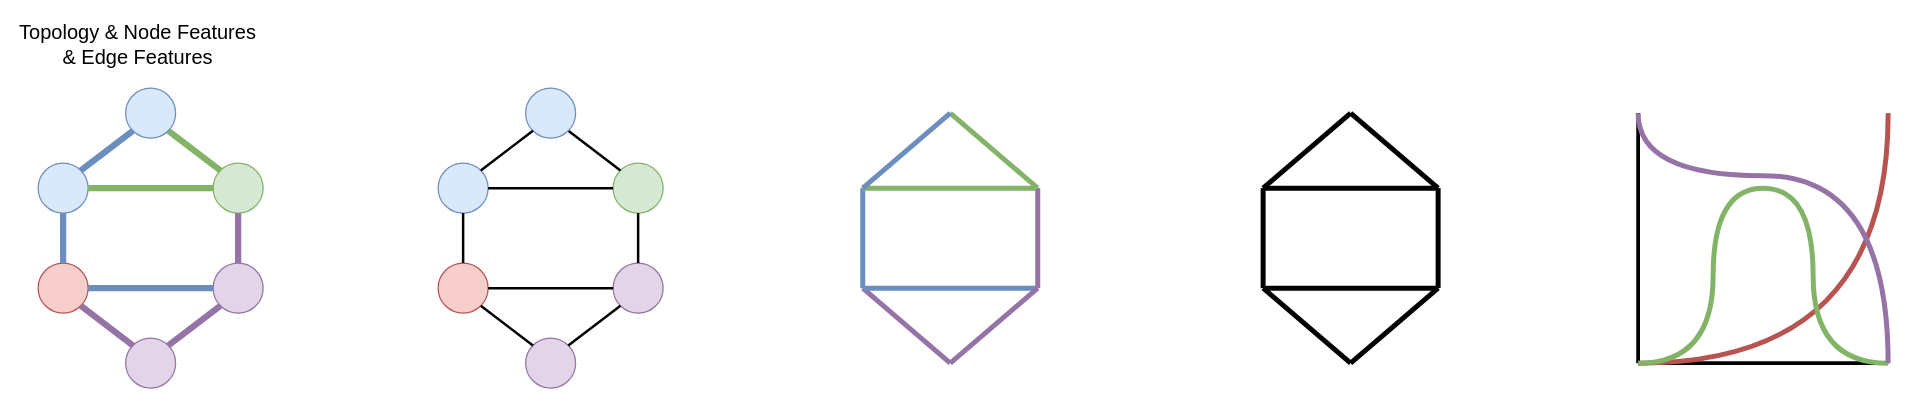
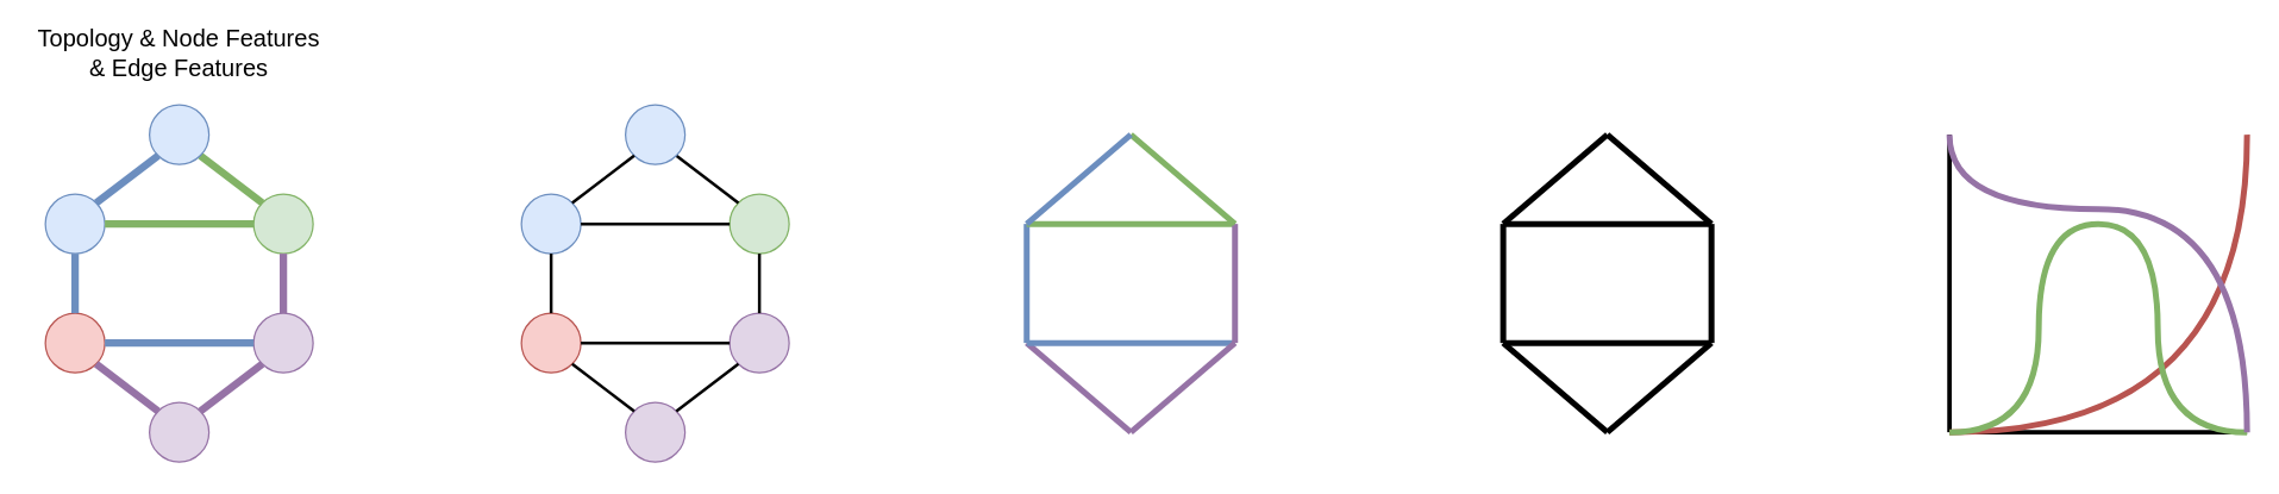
  <mxCell id="0" />
  <mxCell id="1" parent="0" />
- <mxCell id="2" value="Topology &amp;amp; Node Features &amp;amp; Edge Features" style="text;html=1;strokeColor=none;fillColor=none;align=center;verticalAlign=middle;whiteSpace=wrap;rounded=0;fontSize=16;" vertex="1" parent="1"><mxGeometry x="10" y="20" width="200" height="30" as="geometry" /></mxCell>
+ <mxCell id="2" value="Topology &amp;amp; Node Features &amp;amp; Edge Features" style="text;html=1;strokeColor=none;fillColor=none;align=center;verticalAlign=middle;whiteSpace=wrap;rounded=0;fontSize=16;" vertex="1" parent="1"><mxGeometry x="20" y="20" width="200" height="30" as="geometry" /></mxCell>
  <mxCell id="3" value="" style="endArrow=none;html=1;rounded=0;strokeWidth=3;" edge="1" parent="1"><mxGeometry width="50" height="50" relative="1" as="geometry"><mxPoint x="1310" y="290" as="sourcePoint" /><mxPoint x="1310" as="targetPoint" y="90" /></mxGeometry></mxCell>
  <mxCell id="4" value="" style="endArrow=none;html=1;rounded=0;strokeWidth=3;" edge="1" parent="1"><mxGeometry width="50" height="50" relative="1" as="geometry"><mxPoint x="1510" y="290" as="sourcePoint" /><mxPoint x="1310" y="290" as="targetPoint" /></mxGeometry></mxCell>
  <mxCell id="5" value="" style="endArrow=none;html=1;rounded=0;strokeWidth=4;edgeStyle=orthogonalEdgeStyle;curved=1;fillColor=#f8cecc;strokeColor=#b85450;" edge="1" parent="1"><mxGeometry width="50" height="50" relative="1" as="geometry"><mxPoint x="1310" y="290" as="sourcePoint" /><mxPoint x="1510" as="targetPoint" y="90" /></mxGeometry></mxCell>
  <mxCell id="6" value="" style="endArrow=none;html=1;rounded=0;strokeWidth=4;curved=1;edgeStyle=orthogonalEdgeStyle;fillColor=#d5e8d4;strokeColor=#82b366;" edge="1" parent="1"><mxGeometry width="50" height="50" relative="1" as="geometry"><mxPoint x="1310" y="290" as="sourcePoint" /><mxPoint x="1510" y="290" as="targetPoint" /><Array as="points"><mxPoint x="1370" y="290" /><mxPoint x="1370" y="150" /><mxPoint x="1450" y="150" /><mxPoint x="1450" y="290" /></Array></mxGeometry></mxCell>
  <mxCell id="7" value="" style="endArrow=none;html=1;rounded=0;strokeWidth=4;curved=1;edgeStyle=orthogonalEdgeStyle;fillColor=#e1d5e7;strokeColor=#9673a6;" edge="1" parent="1"><mxGeometry width="50" height="50" relative="1" as="geometry"><mxPoint x="1310" as="sourcePoint" y="90" /><mxPoint x="1510" y="290" as="targetPoint" /><Array as="points"><mxPoint x="1310" y="140" /><mxPoint x="1510" y="140" /></Array></mxGeometry></mxCell>
  <mxCell id="8" value="" style="ellipse;whiteSpace=wrap;html=1;aspect=fixed;fillColor=#dae8fc;strokeColor=#6c8ebf;" vertex="1" parent="1"><mxGeometry x="30" y="130" width="40" height="40" as="geometry" /></mxCell>
  <mxCell id="9" value="" style="ellipse;whiteSpace=wrap;html=1;aspect=fixed;fillColor=#f8cecc;strokeColor=#b85450;" vertex="1" parent="1"><mxGeometry x="30" y="210" width="40" height="40" as="geometry" /></mxCell>
  <mxCell id="10" style="edgeStyle=none;rounded=0;orthogonalLoop=1;jettySize=auto;html=1;exitX=0.5;exitY=1;exitDx=0;exitDy=0;entryX=0.5;entryY=0;entryDx=0;entryDy=0;endArrow=none;endFill=0;fillColor=#dae8fc;strokeColor=#6c8ebf;strokeWidth=5;" edge="1" parent="1" source="8" target="9"><mxGeometry relative="1" as="geometry" /></mxCell>
  <mxCell id="11" value="" style="ellipse;whiteSpace=wrap;html=1;aspect=fixed;fillColor=#d5e8d4;strokeColor=#82b366;" vertex="1" parent="1"><mxGeometry x="170" y="130" width="40" height="40" as="geometry" /></mxCell>
  <mxCell id="12" style="edgeStyle=none;rounded=0;orthogonalLoop=1;jettySize=auto;html=1;exitX=1;exitY=0.5;exitDx=0;exitDy=0;entryX=0;entryY=0.5;entryDx=0;entryDy=0;endArrow=none;endFill=0;fillColor=#d5e8d4;strokeColor=#82b366;strokeWidth=5;" edge="1" parent="1" source="8" target="11"><mxGeometry relative="1" as="geometry" /></mxCell>
  <mxCell id="13" value="" style="ellipse;whiteSpace=wrap;html=1;aspect=fixed;fillColor=#e1d5e7;strokeColor=#9673a6;" vertex="1" parent="1"><mxGeometry x="100" y="270" width="40" height="40" as="geometry" /></mxCell>
  <mxCell id="14" style="edgeStyle=none;rounded=0;orthogonalLoop=1;jettySize=auto;html=1;exitX=1;exitY=1;exitDx=0;exitDy=0;entryX=0;entryY=0;entryDx=0;entryDy=0;endArrow=none;endFill=0;fillColor=#e1d5e7;strokeColor=#9673a6;strokeWidth=5;" edge="1" parent="1" source="9" target="13"><mxGeometry relative="1" as="geometry" /></mxCell>
  <mxCell id="15" value="" style="ellipse;whiteSpace=wrap;html=1;aspect=fixed;fillColor=#e1d5e7;strokeColor=#9673a6;" vertex="1" parent="1"><mxGeometry x="170" y="210" width="40" height="40" as="geometry" /></mxCell>
  <mxCell id="16" style="edgeStyle=none;rounded=0;orthogonalLoop=1;jettySize=auto;html=1;exitX=1;exitY=0.5;exitDx=0;exitDy=0;entryX=0;entryY=0.5;entryDx=0;entryDy=0;endArrow=none;endFill=0;fillColor=#dae8fc;strokeColor=#6c8ebf;strokeWidth=5;" edge="1" parent="1" source="9" target="15"><mxGeometry relative="1" as="geometry" /></mxCell>
  <mxCell id="17" style="edgeStyle=none;rounded=0;orthogonalLoop=1;jettySize=auto;html=1;exitX=0.5;exitY=1;exitDx=0;exitDy=0;entryX=0.5;entryY=0;entryDx=0;entryDy=0;endArrow=none;endFill=0;fillColor=#e1d5e7;strokeColor=#9673a6;strokeWidth=5;" edge="1" parent="1" source="11" target="15"><mxGeometry relative="1" as="geometry" /></mxCell>
  <mxCell id="18" style="edgeStyle=none;rounded=0;orthogonalLoop=1;jettySize=auto;html=1;exitX=1;exitY=0;exitDx=0;exitDy=0;entryX=0;entryY=1;entryDx=0;entryDy=0;endArrow=none;endFill=0;fillColor=#e1d5e7;strokeColor=#9673a6;strokeWidth=5;" edge="1" parent="1" source="13" target="15"><mxGeometry relative="1" as="geometry" /></mxCell>
  <mxCell id="19" style="edgeStyle=none;rounded=0;orthogonalLoop=1;jettySize=auto;html=1;exitX=1;exitY=1;exitDx=0;exitDy=0;entryX=0;entryY=0;entryDx=0;entryDy=0;endArrow=none;endFill=0;fillColor=#d5e8d4;strokeColor=#82b366;strokeWidth=5;" edge="1" parent="1" source="20" target="11"><mxGeometry relative="1" as="geometry" /></mxCell>
  <mxCell id="20" value="" style="ellipse;whiteSpace=wrap;html=1;aspect=fixed;fillColor=#dae8fc;strokeColor=#6c8ebf;" vertex="1" parent="1"><mxGeometry x="100" y="70" width="40" height="40" as="geometry" /></mxCell>
  <mxCell id="21" style="edgeStyle=none;rounded=0;orthogonalLoop=1;jettySize=auto;html=1;exitX=1;exitY=0;exitDx=0;exitDy=0;entryX=0;entryY=1;entryDx=0;entryDy=0;endArrow=none;endFill=0;fillColor=#dae8fc;strokeColor=#6c8ebf;strokeWidth=5;" edge="1" parent="1" source="8" target="20"><mxGeometry relative="1" as="geometry" /></mxCell>
  <mxCell id="22" value="" style="ellipse;whiteSpace=wrap;html=1;aspect=fixed;fillColor=#dae8fc;strokeColor=#6c8ebf;" vertex="1" parent="1"><mxGeometry x="350" y="130" width="40" height="40" as="geometry" /></mxCell>
  <mxCell id="23" value="" style="ellipse;whiteSpace=wrap;html=1;aspect=fixed;fillColor=#f8cecc;strokeColor=#b85450;" vertex="1" parent="1"><mxGeometry x="350" y="210" width="40" height="40" as="geometry" /></mxCell>
  <mxCell id="24" style="edgeStyle=none;rounded=0;orthogonalLoop=1;jettySize=auto;html=1;exitX=0.5;exitY=1;exitDx=0;exitDy=0;entryX=0.5;entryY=0;entryDx=0;entryDy=0;endArrow=none;endFill=0;strokeWidth=2;" edge="1" parent="1" source="22" target="23"><mxGeometry relative="1" as="geometry" /></mxCell>
  <mxCell id="25" value="" style="ellipse;whiteSpace=wrap;html=1;aspect=fixed;fillColor=#d5e8d4;strokeColor=#82b366;" vertex="1" parent="1"><mxGeometry x="490" y="130" width="40" height="40" as="geometry" /></mxCell>
  <mxCell id="26" style="edgeStyle=none;rounded=0;orthogonalLoop=1;jettySize=auto;html=1;exitX=1;exitY=0.5;exitDx=0;exitDy=0;entryX=0;entryY=0.5;entryDx=0;entryDy=0;endArrow=none;endFill=0;strokeWidth=2;" edge="1" parent="1" source="22" target="25"><mxGeometry relative="1" as="geometry" /></mxCell>
  <mxCell id="27" value="" style="ellipse;whiteSpace=wrap;html=1;aspect=fixed;fillColor=#e1d5e7;strokeColor=#9673a6;" vertex="1" parent="1"><mxGeometry x="420" y="270" width="40" height="40" as="geometry" /></mxCell>
  <mxCell id="28" style="edgeStyle=none;rounded=0;orthogonalLoop=1;jettySize=auto;html=1;exitX=1;exitY=1;exitDx=0;exitDy=0;entryX=0;entryY=0;entryDx=0;entryDy=0;endArrow=none;endFill=0;strokeWidth=2;" edge="1" parent="1" source="23" target="27"><mxGeometry relative="1" as="geometry" /></mxCell>
  <mxCell id="29" value="" style="ellipse;whiteSpace=wrap;html=1;aspect=fixed;fillColor=#e1d5e7;strokeColor=#9673a6;" vertex="1" parent="1"><mxGeometry x="490" y="210" width="40" height="40" as="geometry" /></mxCell>
  <mxCell id="30" style="edgeStyle=none;rounded=0;orthogonalLoop=1;jettySize=auto;html=1;exitX=1;exitY=0.5;exitDx=0;exitDy=0;entryX=0;entryY=0.5;entryDx=0;entryDy=0;endArrow=none;endFill=0;strokeWidth=2;" edge="1" parent="1" source="23" target="29"><mxGeometry relative="1" as="geometry" /></mxCell>
  <mxCell id="31" style="edgeStyle=none;rounded=0;orthogonalLoop=1;jettySize=auto;html=1;exitX=0.5;exitY=1;exitDx=0;exitDy=0;entryX=0.5;entryY=0;entryDx=0;entryDy=0;endArrow=none;endFill=0;strokeWidth=2;" edge="1" parent="1" source="25" target="29"><mxGeometry relative="1" as="geometry" /></mxCell>
  <mxCell id="32" style="edgeStyle=none;rounded=0;orthogonalLoop=1;jettySize=auto;html=1;exitX=1;exitY=0;exitDx=0;exitDy=0;entryX=0;entryY=1;entryDx=0;entryDy=0;endArrow=none;endFill=0;strokeWidth=2;" edge="1" parent="1" source="27" target="29"><mxGeometry relative="1" as="geometry" /></mxCell>
  <mxCell id="33" style="edgeStyle=none;rounded=0;orthogonalLoop=1;jettySize=auto;html=1;exitX=1;exitY=1;exitDx=0;exitDy=0;entryX=0;entryY=0;entryDx=0;entryDy=0;endArrow=none;endFill=0;strokeWidth=2;" edge="1" parent="1" source="34" target="25"><mxGeometry relative="1" as="geometry" /></mxCell>
  <mxCell id="34" value="" style="ellipse;whiteSpace=wrap;html=1;aspect=fixed;fillColor=#dae8fc;strokeColor=#6c8ebf;" vertex="1" parent="1"><mxGeometry x="420" y="70" width="40" height="40" as="geometry" /></mxCell>
  <mxCell id="35" style="edgeStyle=none;rounded=0;orthogonalLoop=1;jettySize=auto;html=1;exitX=1;exitY=0;exitDx=0;exitDy=0;entryX=0;entryY=1;entryDx=0;entryDy=0;endArrow=none;endFill=0;strokeWidth=2;" edge="1" parent="1" source="22" target="34"><mxGeometry relative="1" as="geometry" /></mxCell>
  <mxCell id="36" style="edgeStyle=none;rounded=0;orthogonalLoop=1;jettySize=auto;html=1;endArrow=none;endFill=0;strokeWidth=4;" edge="1" parent="1"><mxGeometry relative="1" as="geometry"><mxPoint x="1010" y="150" as="sourcePoint" /><mxPoint x="1010" y="230" as="targetPoint" /></mxGeometry></mxCell>
  <mxCell id="37" style="edgeStyle=none;rounded=0;orthogonalLoop=1;jettySize=auto;html=1;endArrow=none;endFill=0;strokeWidth=4;" edge="1" parent="1"><mxGeometry relative="1" as="geometry"><mxPoint x="1010" y="150" as="sourcePoint" /><mxPoint x="1150" y="150" as="targetPoint" /></mxGeometry></mxCell>
  <mxCell id="38" style="edgeStyle=none;rounded=0;orthogonalLoop=1;jettySize=auto;html=1;endArrow=none;endFill=0;strokeWidth=4;" edge="1" parent="1"><mxGeometry relative="1" as="geometry"><mxPoint x="1010" y="230" as="sourcePoint" /><mxPoint x="1080" y="290" as="targetPoint" /></mxGeometry></mxCell>
  <mxCell id="39" style="edgeStyle=none;rounded=0;orthogonalLoop=1;jettySize=auto;html=1;endArrow=none;endFill=0;strokeWidth=4;" edge="1" parent="1"><mxGeometry relative="1" as="geometry"><mxPoint x="1010" y="230" as="sourcePoint" /><mxPoint x="1150" y="230" as="targetPoint" /></mxGeometry></mxCell>
  <mxCell id="40" style="edgeStyle=none;rounded=0;orthogonalLoop=1;jettySize=auto;html=1;endArrow=none;endFill=0;strokeWidth=4;" edge="1" parent="1"><mxGeometry relative="1" as="geometry"><mxPoint x="1150" y="150" as="sourcePoint" /><mxPoint x="1150" y="230" as="targetPoint" /></mxGeometry></mxCell>
  <mxCell id="41" style="edgeStyle=none;rounded=0;orthogonalLoop=1;jettySize=auto;html=1;endArrow=none;endFill=0;strokeWidth=4;" edge="1" parent="1"><mxGeometry relative="1" as="geometry"><mxPoint x="1080" y="290" as="sourcePoint" /><mxPoint x="1150" y="230" as="targetPoint" /></mxGeometry></mxCell>
  <mxCell id="42" style="edgeStyle=none;rounded=0;orthogonalLoop=1;jettySize=auto;html=1;endArrow=none;endFill=0;strokeWidth=4;" edge="1" parent="1"><mxGeometry relative="1" as="geometry"><mxPoint x="1080" as="sourcePoint" y="90" /><mxPoint x="1150" y="150" as="targetPoint" /></mxGeometry></mxCell>
  <mxCell id="43" style="edgeStyle=none;rounded=0;orthogonalLoop=1;jettySize=auto;html=1;endArrow=none;endFill=0;strokeWidth=4;" edge="1" parent="1"><mxGeometry relative="1" as="geometry"><mxPoint x="1010" y="150" as="sourcePoint" /><mxPoint x="1080" as="targetPoint" y="90" /></mxGeometry></mxCell>
  <mxCell id="44" style="edgeStyle=none;rounded=0;orthogonalLoop=1;jettySize=auto;html=1;endArrow=none;endFill=0;strokeWidth=4;fillColor=#dae8fc;strokeColor=#6c8ebf;" edge="1" parent="1"><mxGeometry relative="1" as="geometry"><mxPoint x="689.7" y="150" as="sourcePoint" /><mxPoint x="689.7" y="230" as="targetPoint" /></mxGeometry></mxCell>
  <mxCell id="45" style="edgeStyle=none;rounded=0;orthogonalLoop=1;jettySize=auto;html=1;endArrow=none;endFill=0;strokeWidth=4;fillColor=#d5e8d4;strokeColor=#82b366;" edge="1" parent="1"><mxGeometry relative="1" as="geometry"><mxPoint x="689.7" y="150" as="sourcePoint" /><mxPoint x="829.7" y="150" as="targetPoint" /></mxGeometry></mxCell>
  <mxCell id="46" style="edgeStyle=none;rounded=0;orthogonalLoop=1;jettySize=auto;html=1;endArrow=none;endFill=0;strokeWidth=4;fillColor=#e1d5e7;strokeColor=#9673a6;" edge="1" parent="1"><mxGeometry relative="1" as="geometry"><mxPoint x="689.7" y="230" as="sourcePoint" /><mxPoint x="759.7" y="290" as="targetPoint" /></mxGeometry></mxCell>
  <mxCell id="47" style="edgeStyle=none;rounded=0;orthogonalLoop=1;jettySize=auto;html=1;endArrow=none;endFill=0;strokeWidth=4;fillColor=#dae8fc;strokeColor=#6c8ebf;" edge="1" parent="1"><mxGeometry relative="1" as="geometry"><mxPoint x="689.7" y="230" as="sourcePoint" /><mxPoint x="829.7" y="230" as="targetPoint" /></mxGeometry></mxCell>
  <mxCell id="48" style="edgeStyle=none;rounded=0;orthogonalLoop=1;jettySize=auto;html=1;endArrow=none;endFill=0;strokeWidth=4;fillColor=#e1d5e7;strokeColor=#9673a6;" edge="1" parent="1"><mxGeometry relative="1" as="geometry"><mxPoint x="829.7" y="150" as="sourcePoint" /><mxPoint x="829.7" y="230" as="targetPoint" /></mxGeometry></mxCell>
  <mxCell id="49" style="edgeStyle=none;rounded=0;orthogonalLoop=1;jettySize=auto;html=1;endArrow=none;endFill=0;strokeWidth=4;fillColor=#e1d5e7;strokeColor=#9673a6;" edge="1" parent="1"><mxGeometry relative="1" as="geometry"><mxPoint x="759.7" y="290" as="sourcePoint" /><mxPoint x="829.7" y="230" as="targetPoint" /></mxGeometry></mxCell>
  <mxCell id="50" style="edgeStyle=none;rounded=0;orthogonalLoop=1;jettySize=auto;html=1;endArrow=none;endFill=0;strokeWidth=4;fillColor=#d5e8d4;strokeColor=#82b366;" edge="1" parent="1"><mxGeometry relative="1" as="geometry"><mxPoint x="759.7" as="sourcePoint" y="90" /><mxPoint x="829.7" y="150" as="targetPoint" /></mxGeometry></mxCell>
  <mxCell id="51" style="edgeStyle=none;rounded=0;orthogonalLoop=1;jettySize=auto;html=1;endArrow=none;endFill=0;strokeWidth=4;fillColor=#dae8fc;strokeColor=#6c8ebf;" edge="1" parent="1"><mxGeometry relative="1" as="geometry"><mxPoint x="689.7" y="150" as="sourcePoint" /><mxPoint x="759.7" as="targetPoint" y="90" /></mxGeometry></mxCell>
